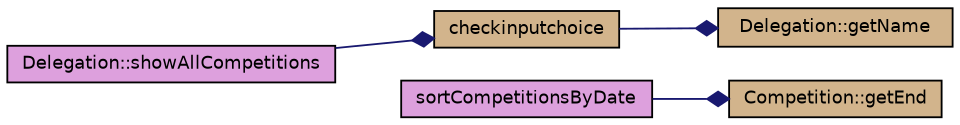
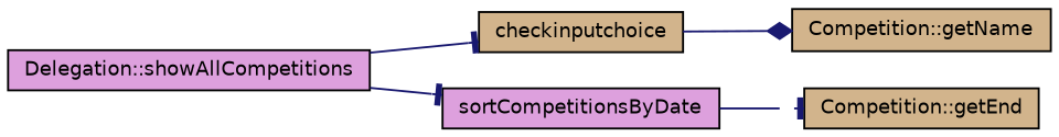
  digraph {
    rankdir=LR
    node [color=black fillcolor=tan fontname=Helvetica fontsize=10 shape=record style=filled]
    edge [arrowhead=tee color=midnightblue fontname=Helvetica fontsize=10 labelfontname=Helvetica labelfontsize=10 style=solid]
    n1 [fillcolor=plum fontcolor=black height=0.2 label="Delegation::showAllCompetitions" width=0.4]
    n2 [height=0.2 label=checkinputchoice width=0.4]
    n3 [fillcolor=plum height=0.2 label=sortCompetitionsByDate width=0.4]
-   n4 [height=0.2 label="Delegation::getName" width=0.4]
+   n4 [height=0.2 label="Competition::getName" width=0.4]
    n5 [height=0.2 label="Competition::getEnd" width=0.4]
-   n1 -> n2 [arrowhead=diamond]
+   n1 -> n2
+   n1 -> n3
    n2 -> n4 [arrowhead=diamond]
-   n3 -> n5 [arrowhead=diamond]
+   n3 -> n5
  }
